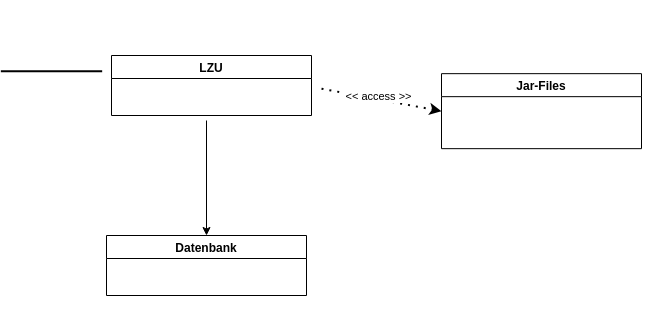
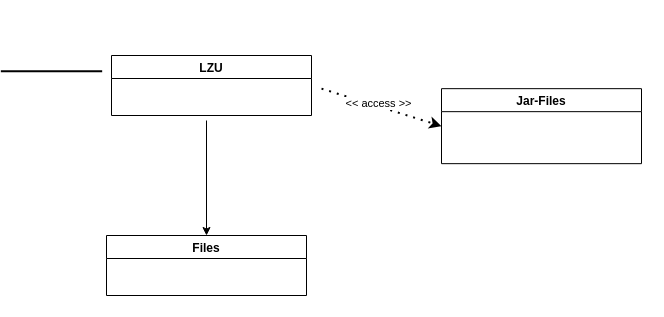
  <mxCell id="0" />
  <mxCell id="1" parent="0" />
- <mxCell id="2" value="Datenbank" style="swimlane;" parent="1" vertex="1"><mxGeometry x="80" y="235" width="200" height="60" as="geometry" /></mxCell>
+ <mxCell id="2" value="Files" style="swimlane;" parent="1" vertex="1"><mxGeometry x="80" y="235" width="200" height="60" as="geometry" /></mxCell>
  <mxCell id="3" value="" style="line;strokeWidth=2;direction=south;html=1;rotation=90;" parent="1" vertex="1"><mxGeometry x="20" y="20" width="10" height="101.34" as="geometry" /></mxCell>
  <mxCell id="4" value="LZU" style="swimlane;" parent="1" vertex="1"><mxGeometry x="85" y="55" width="200" height="60" as="geometry" /></mxCell>
- <mxCell id="5" value="Jar-Files" style="swimlane;" parent="1" vertex="1"><mxGeometry x="415" y="73.17" width="200" height="75" as="geometry" /></mxCell>
+ <mxCell id="5" value="Jar-Files" style="swimlane;" parent="1" vertex="1"><mxGeometry x="415" y="88.17" width="200" height="75" as="geometry" /></mxCell>
  <mxCell id="6" value="" style="endArrow=classic;dashed=1;html=1;dashPattern=1 3;strokeWidth=2;rounded=0;entryX=0;entryY=0.5;entryDx=0;entryDy=0;" parent="1" target="5" edge="1"><mxGeometry width="50" height="50" relative="1" as="geometry"><mxPoint x="295" y="88.17" as="sourcePoint" /><mxPoint x="402" y="127.079" as="targetPoint" /></mxGeometry></mxCell>
  <mxCell id="7" value="&amp;lt;&amp;lt; access &amp;gt;&amp;gt;" style="edgeLabel;html=1;align=center;verticalAlign=middle;resizable=0;points=[];" parent="6" vertex="1" connectable="0"><mxGeometry x="-0.072" y="3" relative="1" as="geometry"><mxPoint as="offset" /></mxGeometry></mxCell>
  <mxCell id="8" value="" style="endArrow=classic;html=1;rounded=0;entryX=0.5;entryY=0;entryDx=0;entryDy=0;" parent="1" target="2" edge="1"><mxGeometry width="50" height="50" relative="1" as="geometry"><mxPoint x="180" y="120" as="sourcePoint" /><mxPoint x="305" y="130" as="targetPoint" /></mxGeometry></mxCell>
